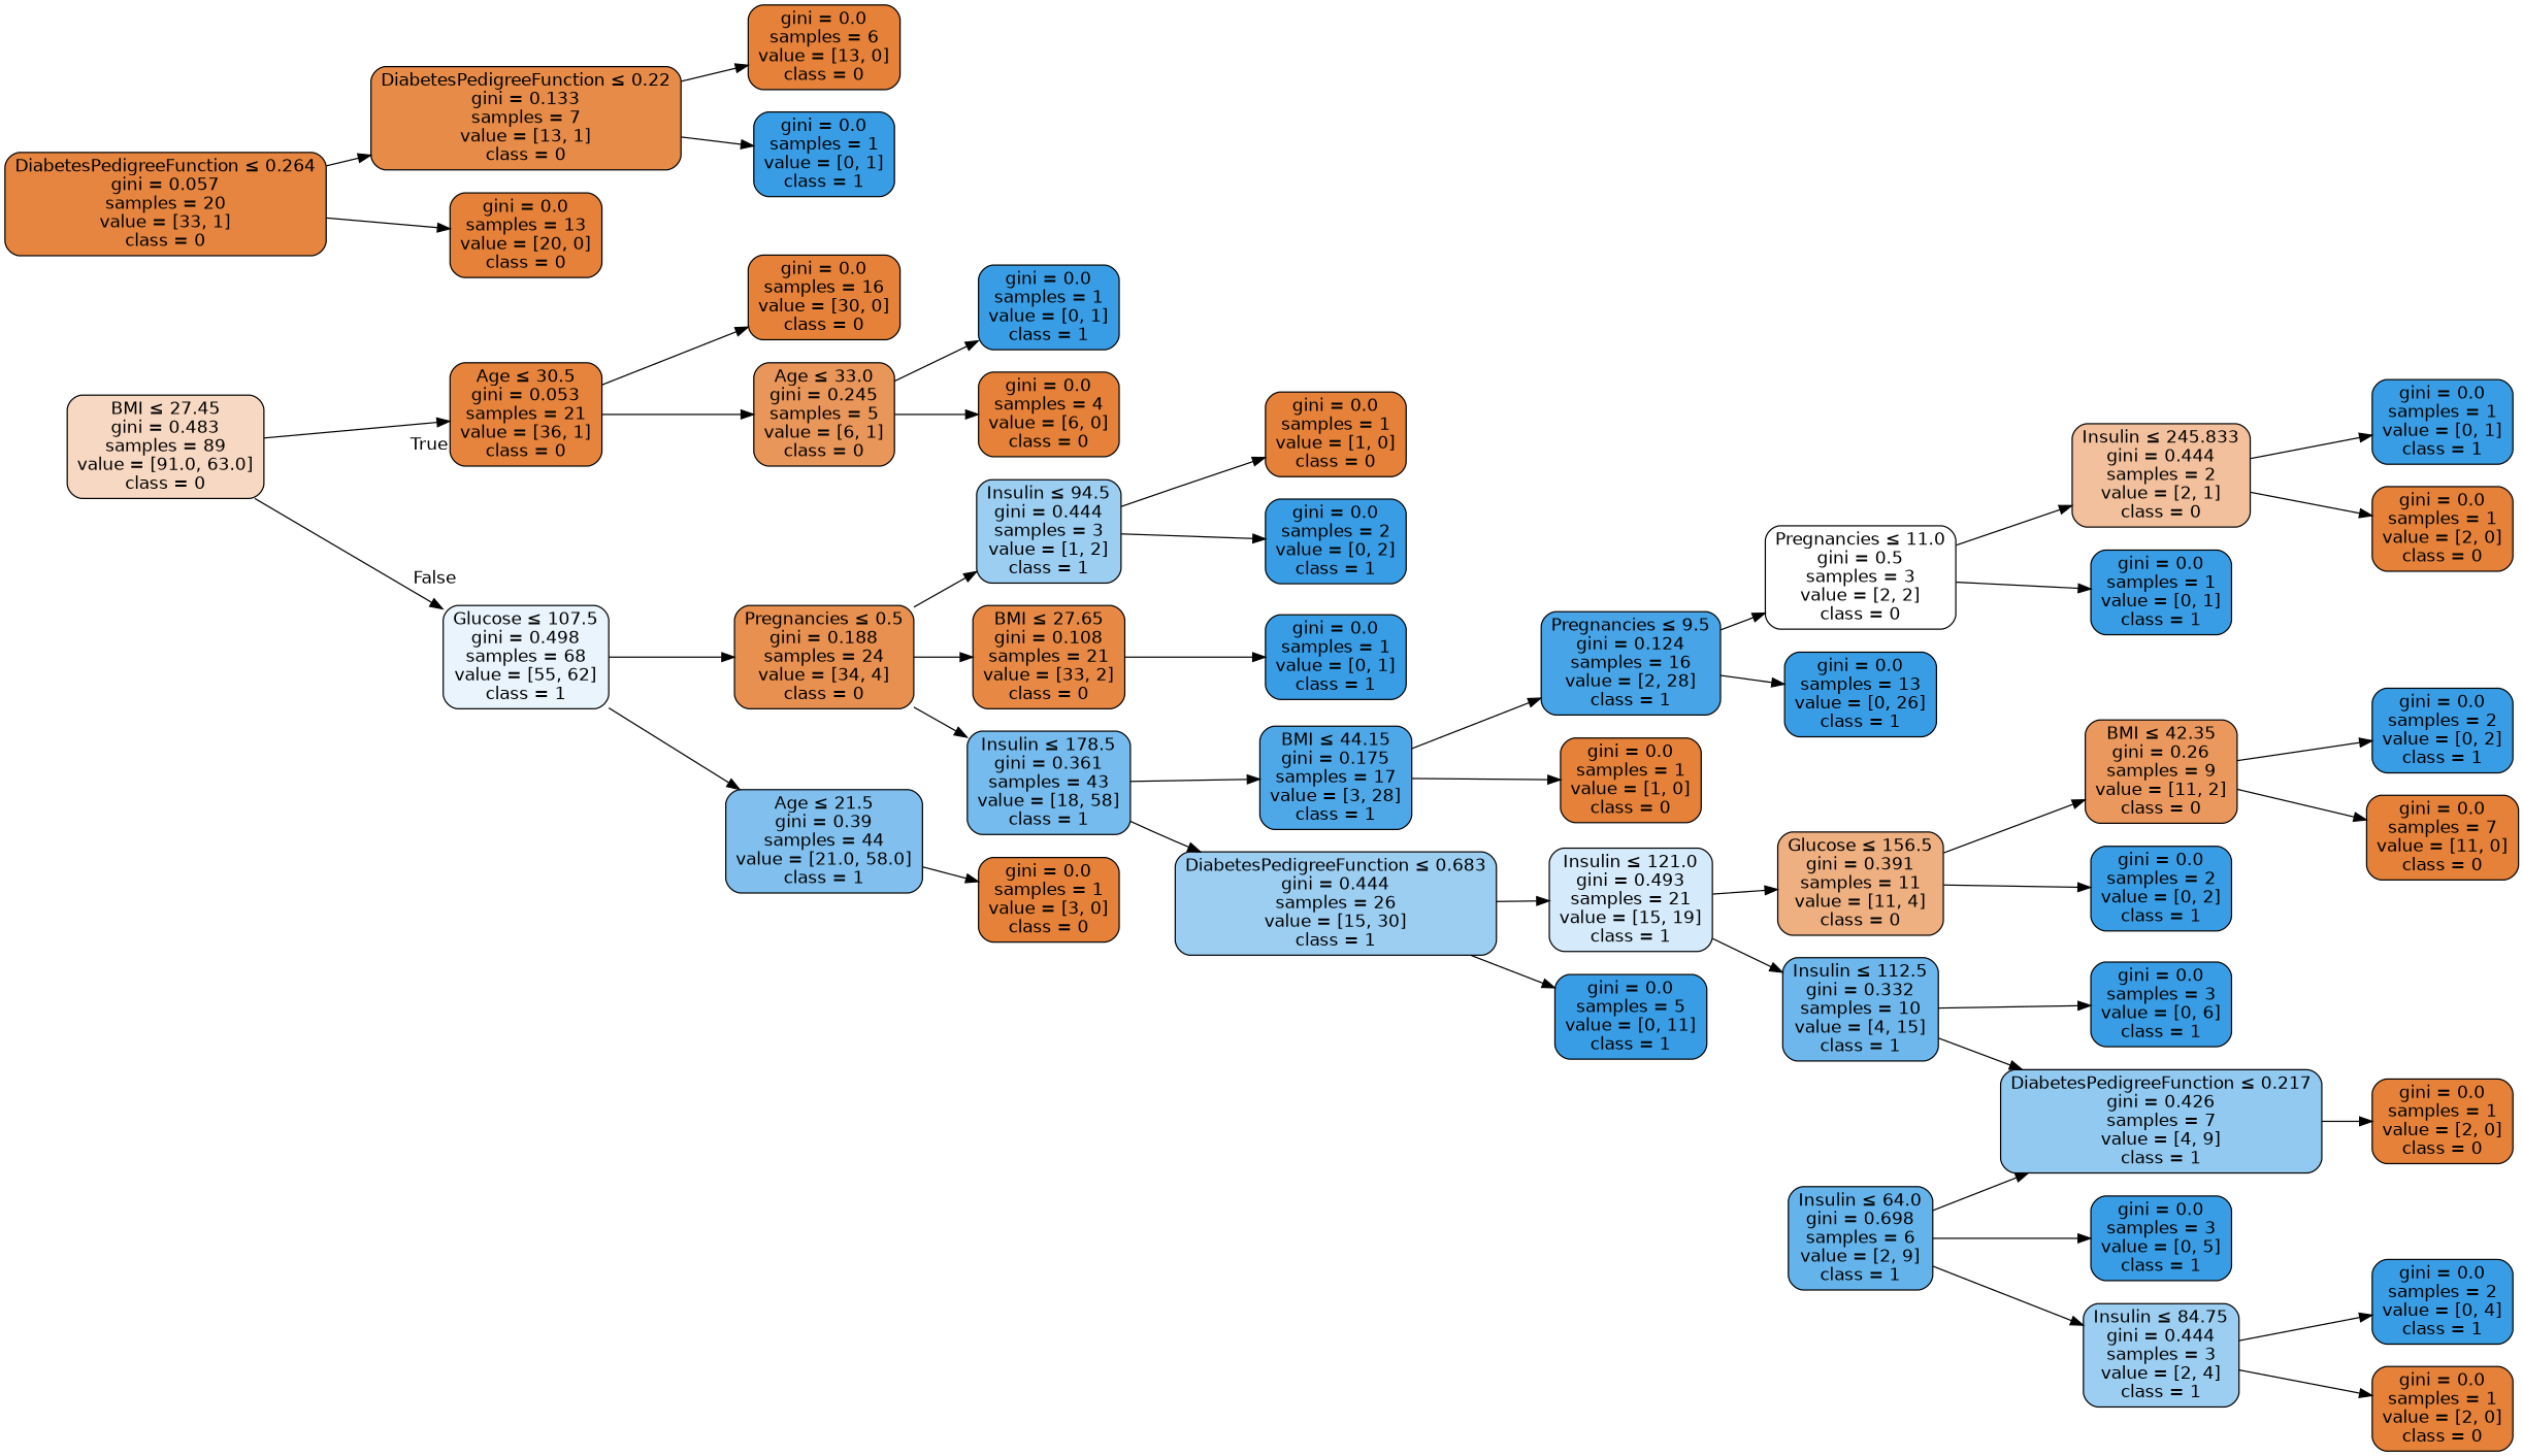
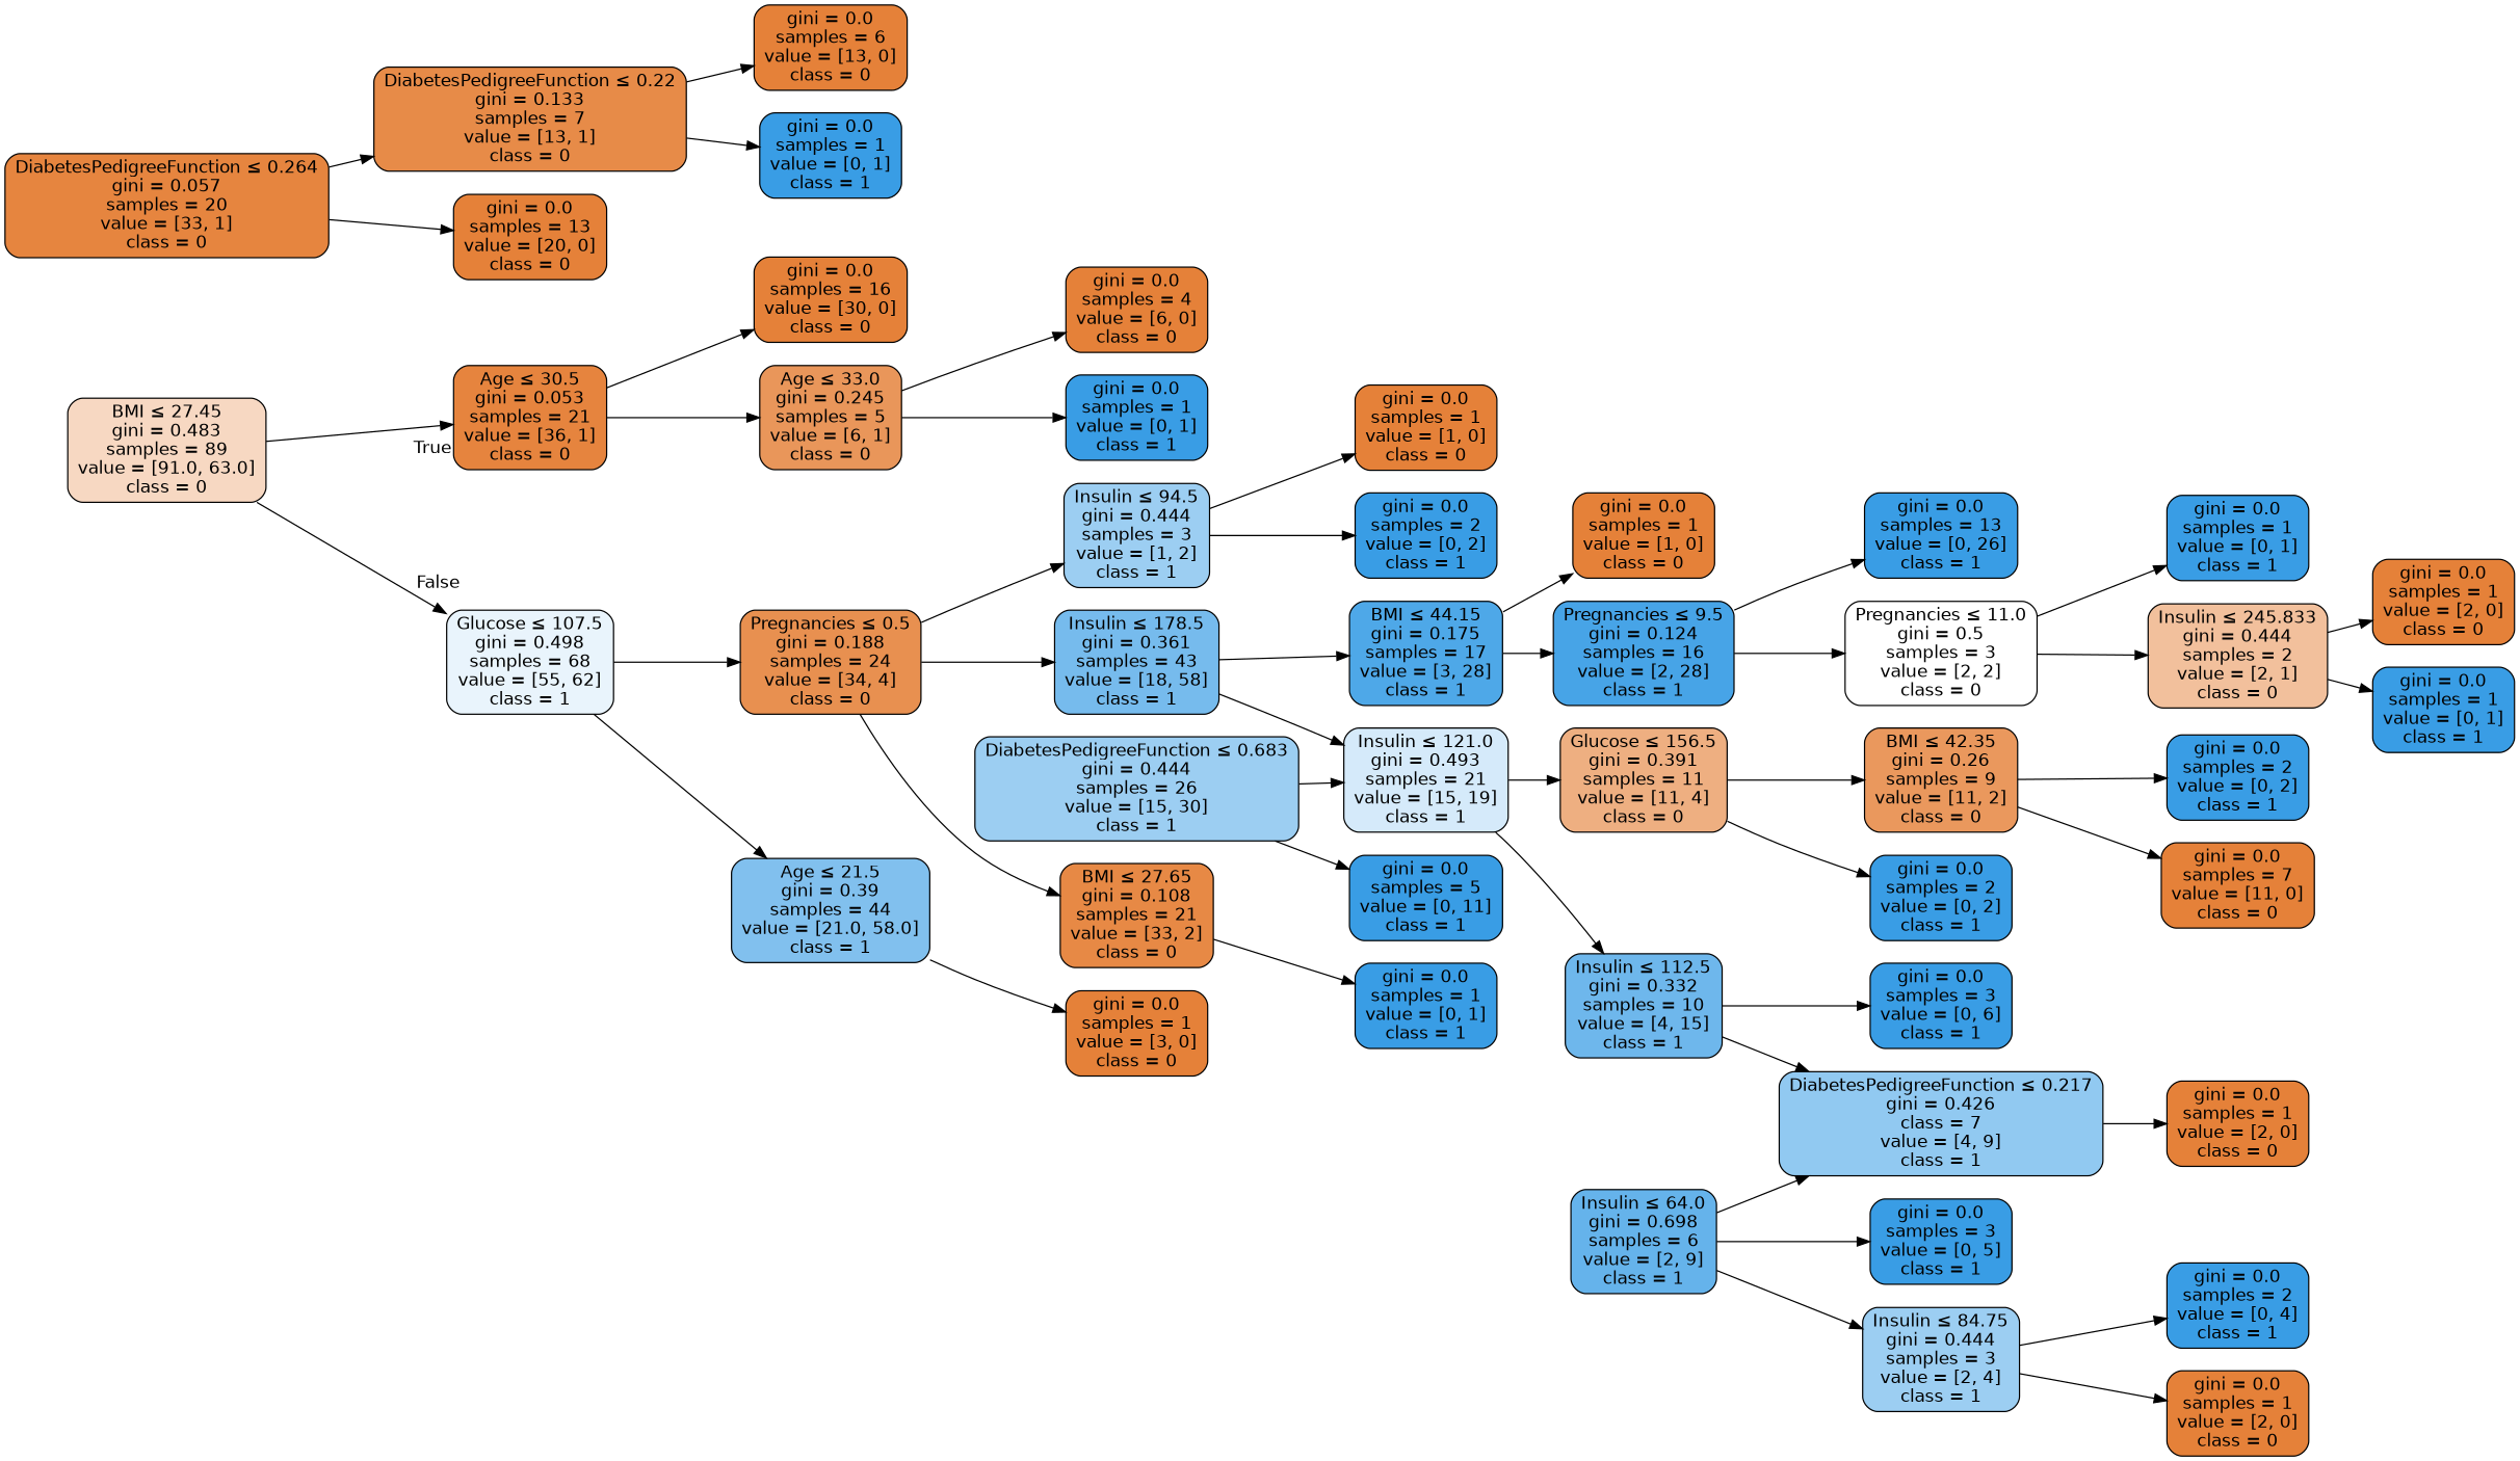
  digraph {
    rankdir=LR
    node [color=black fillcolor="#399de5" fontname=helvetica shape=box style="filled, rounded"]
    edge [fontname=helvetica]
    n1 [fillcolor="#f7d8c2" label=<BMI &le; 27.45<br/>gini = 0.483<br/>samples = 89<br/>value = [91.0, 63.0]<br/>class = 0>]
    n2 [fillcolor="#e6843e" label=<Age &le; 30.5<br/>gini = 0.053<br/>samples = 21<br/>value = [36, 1]<br/>class = 0>]
    n3 [fillcolor="#e9f4fc" label=<Glucose &le; 107.5<br/>gini = 0.498<br/>samples = 68<br/>value = [55, 62]<br/>class = 1>]
    n4 [fillcolor="#e58139" label=<gini = 0.0<br/>samples = 16<br/>value = [30, 0]<br/>class = 0>]
    n5 [fillcolor="#e9965a" label=<Age &le; 33.0<br/>gini = 0.245<br/>samples = 5<br/>value = [6, 1]<br/>class = 0>]
    n6 [fillcolor="#e89050" label=<Pregnancies &le; 0.5<br/>gini = 0.188<br/>samples = 24<br/>value = [34, 4]<br/>class = 0>]
    n7 [fillcolor="#81c0ee" label=<Age &le; 21.5<br/>gini = 0.39<br/>samples = 44<br/>value = [21.0, 58.0]<br/>class = 1>]
    n8 [label=<gini = 0.0<br/>samples = 1<br/>value = [0, 1]<br/>class = 1>]
    n9 [fillcolor="#e58139" label=<gini = 0.0<br/>samples = 4<br/>value = [6, 0]<br/>class = 0>]
    n10 [fillcolor="#9ccef2" label=<Insulin &le; 94.5<br/>gini = 0.444<br/>samples = 3<br/>value = [1, 2]<br/>class = 1>]
    n11 [fillcolor="#e78945" label=<BMI &le; 27.65<br/>gini = 0.108<br/>samples = 21<br/>value = [33, 2]<br/>class = 0>]
    n12 [fillcolor="#76bbed" label=<Insulin &le; 178.5<br/>gini = 0.361<br/>samples = 43<br/>value = [18, 58]<br/>class = 1>]
    n13 [fillcolor="#e58139" label=<gini = 0.0<br/>samples = 1<br/>value = [3, 0]<br/>class = 0>]
    n14 [label=<gini = 0.0<br/>samples = 2<br/>value = [0, 2]<br/>class = 1>]
    n15 [fillcolor="#e58139" label=<gini = 0.0<br/>samples = 1<br/>value = [1, 0]<br/>class = 0>]
    n16 [label=<gini = 0.0<br/>samples = 1<br/>value = [0, 1]<br/>class = 1>]
    n17 [fillcolor="#e6853f" label=<DiabetesPedigreeFunction &le; 0.264<br/>gini = 0.057<br/>samples = 20<br/>value = [33, 1]<br/>class = 0>]
    n18 [fillcolor="#e78b48" label=<DiabetesPedigreeFunction &le; 0.22<br/>gini = 0.133<br/>samples = 7<br/>value = [13, 1]<br/>class = 0>]
    n19 [fillcolor="#e58139" label=<gini = 0.0<br/>samples = 13<br/>value = [20, 0]<br/>class = 0>]
    n20 [fillcolor="#e58139" label=<gini = 0.0<br/>samples = 6<br/>value = [13, 0]<br/>class = 0>]
    n21 [label=<gini = 0.0<br/>samples = 1<br/>value = [0, 1]<br/>class = 1>]
    n22 [fillcolor="#9ccef2" label=<DiabetesPedigreeFunction &le; 0.683<br/>gini = 0.444<br/>samples = 26<br/>value = [15, 30]<br/>class = 1>]
    n23 [fillcolor="#4ea8e8" label=<BMI &le; 44.15<br/>gini = 0.175<br/>samples = 17<br/>value = [3, 28]<br/>class = 1>]
    n24 [fillcolor="#d5eafa" label=<Insulin &le; 121.0<br/>gini = 0.493<br/>samples = 21<br/>value = [15, 19]<br/>class = 1>]
    n25 [label=<gini = 0.0<br/>samples = 5<br/>value = [0, 11]<br/>class = 1>]
    n26 [fillcolor="#47a4e7" label=<Pregnancies &le; 9.5<br/>gini = 0.124<br/>samples = 16<br/>value = [2, 28]<br/>class = 1>]
    n27 [fillcolor="#e58139" label=<gini = 0.0<br/>samples = 1<br/>value = [1, 0]<br/>class = 0>]
    n28 [fillcolor="#6eb7ec" label=<Insulin &le; 112.5<br/>gini = 0.332<br/>samples = 10<br/>value = [4, 15]<br/>class = 1>]
    n29 [fillcolor="#eeaf81" label=<Glucose &le; 156.5<br/>gini = 0.391<br/>samples = 11<br/>value = [11, 4]<br/>class = 0>]
-   n30 [fillcolor="#91c9f1" label=<DiabetesPedigreeFunction &le; 0.217<br/>gini = 0.426<br/>samples = 7<br/>value = [4, 9]<br/>class = 1>]
+   n30 [fillcolor="#91c9f1" label=<DiabetesPedigreeFunction &le; 0.217<br/>gini = 0.426<br/>class = 7<br/>value = [4, 9]<br/>class = 1>]
    n31 [label=<gini = 0.0<br/>samples = 3<br/>value = [0, 6]<br/>class = 1>]
    n32 [fillcolor="#ea985d" label=<BMI &le; 42.35<br/>gini = 0.26<br/>samples = 9<br/>value = [11, 2]<br/>class = 0>]
    n33 [label=<gini = 0.0<br/>samples = 2<br/>value = [0, 2]<br/>class = 1>]
    n34 [fillcolor="#e58139" label=<gini = 0.0<br/>samples = 1<br/>value = [2, 0]<br/>class = 0>]
    n35 [fillcolor="#65b3eb" label=<Insulin &le; 64.0<br/>gini = 0.698<br/>samples = 6<br/>value = [2, 9]<br/>class = 1>]
    n36 [label=<gini = 0.0<br/>samples = 3<br/>value = [0, 5]<br/>class = 1>]
    n37 [fillcolor="#9ccef2" label=<Insulin &le; 84.75<br/>gini = 0.444<br/>samples = 3<br/>value = [2, 4]<br/>class = 1>]
    n38 [fillcolor="#e58139" label=<gini = 0.0<br/>samples = 1<br/>value = [2, 0]<br/>class = 0>]
    n39 [label=<gini = 0.0<br/>samples = 2<br/>value = [0, 4]<br/>class = 1>]
    n40 [fillcolor="#e58139" label=<gini = 0.0<br/>samples = 7<br/>value = [11, 0]<br/>class = 0>]
    n41 [label=<gini = 0.0<br/>samples = 2<br/>value = [0, 2]<br/>class = 1>]
    n42 [label=<gini = 0.0<br/>samples = 13<br/>value = [0, 26]<br/>class = 1>]
    n43 [fillcolor="#ffffff" label=<Pregnancies &le; 11.0<br/>gini = 0.5<br/>samples = 3<br/>value = [2, 2]<br/>class = 0>]
    n44 [fillcolor="#f2c09c" label=<Insulin &le; 245.833<br/>gini = 0.444<br/>samples = 2<br/>value = [2, 1]<br/>class = 0>]
    n45 [label=<gini = 0.0<br/>samples = 1<br/>value = [0, 1]<br/>class = 1>]
    n46 [fillcolor="#e58139" label=<gini = 0.0<br/>samples = 1<br/>value = [2, 0]<br/>class = 0>]
    n47 [label=<gini = 0.0<br/>samples = 1<br/>value = [0, 1]<br/>class = 1>]
    n1 -> n2 [headlabel=True labelangle=45 labeldistance=2.5]
    n1 -> n3 [headlabel=False labelangle=-45 labeldistance=2.5]
    n2 -> n4
    n2 -> n5
    n3 -> n6
    n3 -> n7
    n5 -> n8
    n5 -> n9
    n6 -> n10
    n6 -> n11
    n6 -> n12
    n7 -> n13
    n10 -> n14
    n10 -> n15
    n11 -> n16
-   n12 -> n22
+   n12 -> n24
    n12 -> n23
    n17 -> n18
    n17 -> n19
    n18 -> n20
    n18 -> n21
    n22 -> n24
    n22 -> n25
    n23 -> n26
    n23 -> n27
    n24 -> n28
    n24 -> n29
    n26 -> n42
    n26 -> n43
    n28 -> n30
    n28 -> n31
    n29 -> n32
    n29 -> n33
    n30 -> n34
    n32 -> n40
    n32 -> n41
    n35 -> n30
    n35 -> n36
    n35 -> n37
    n37 -> n38
    n37 -> n39
    n43 -> n44
    n43 -> n45
    n44 -> n46
    n44 -> n47
  }
